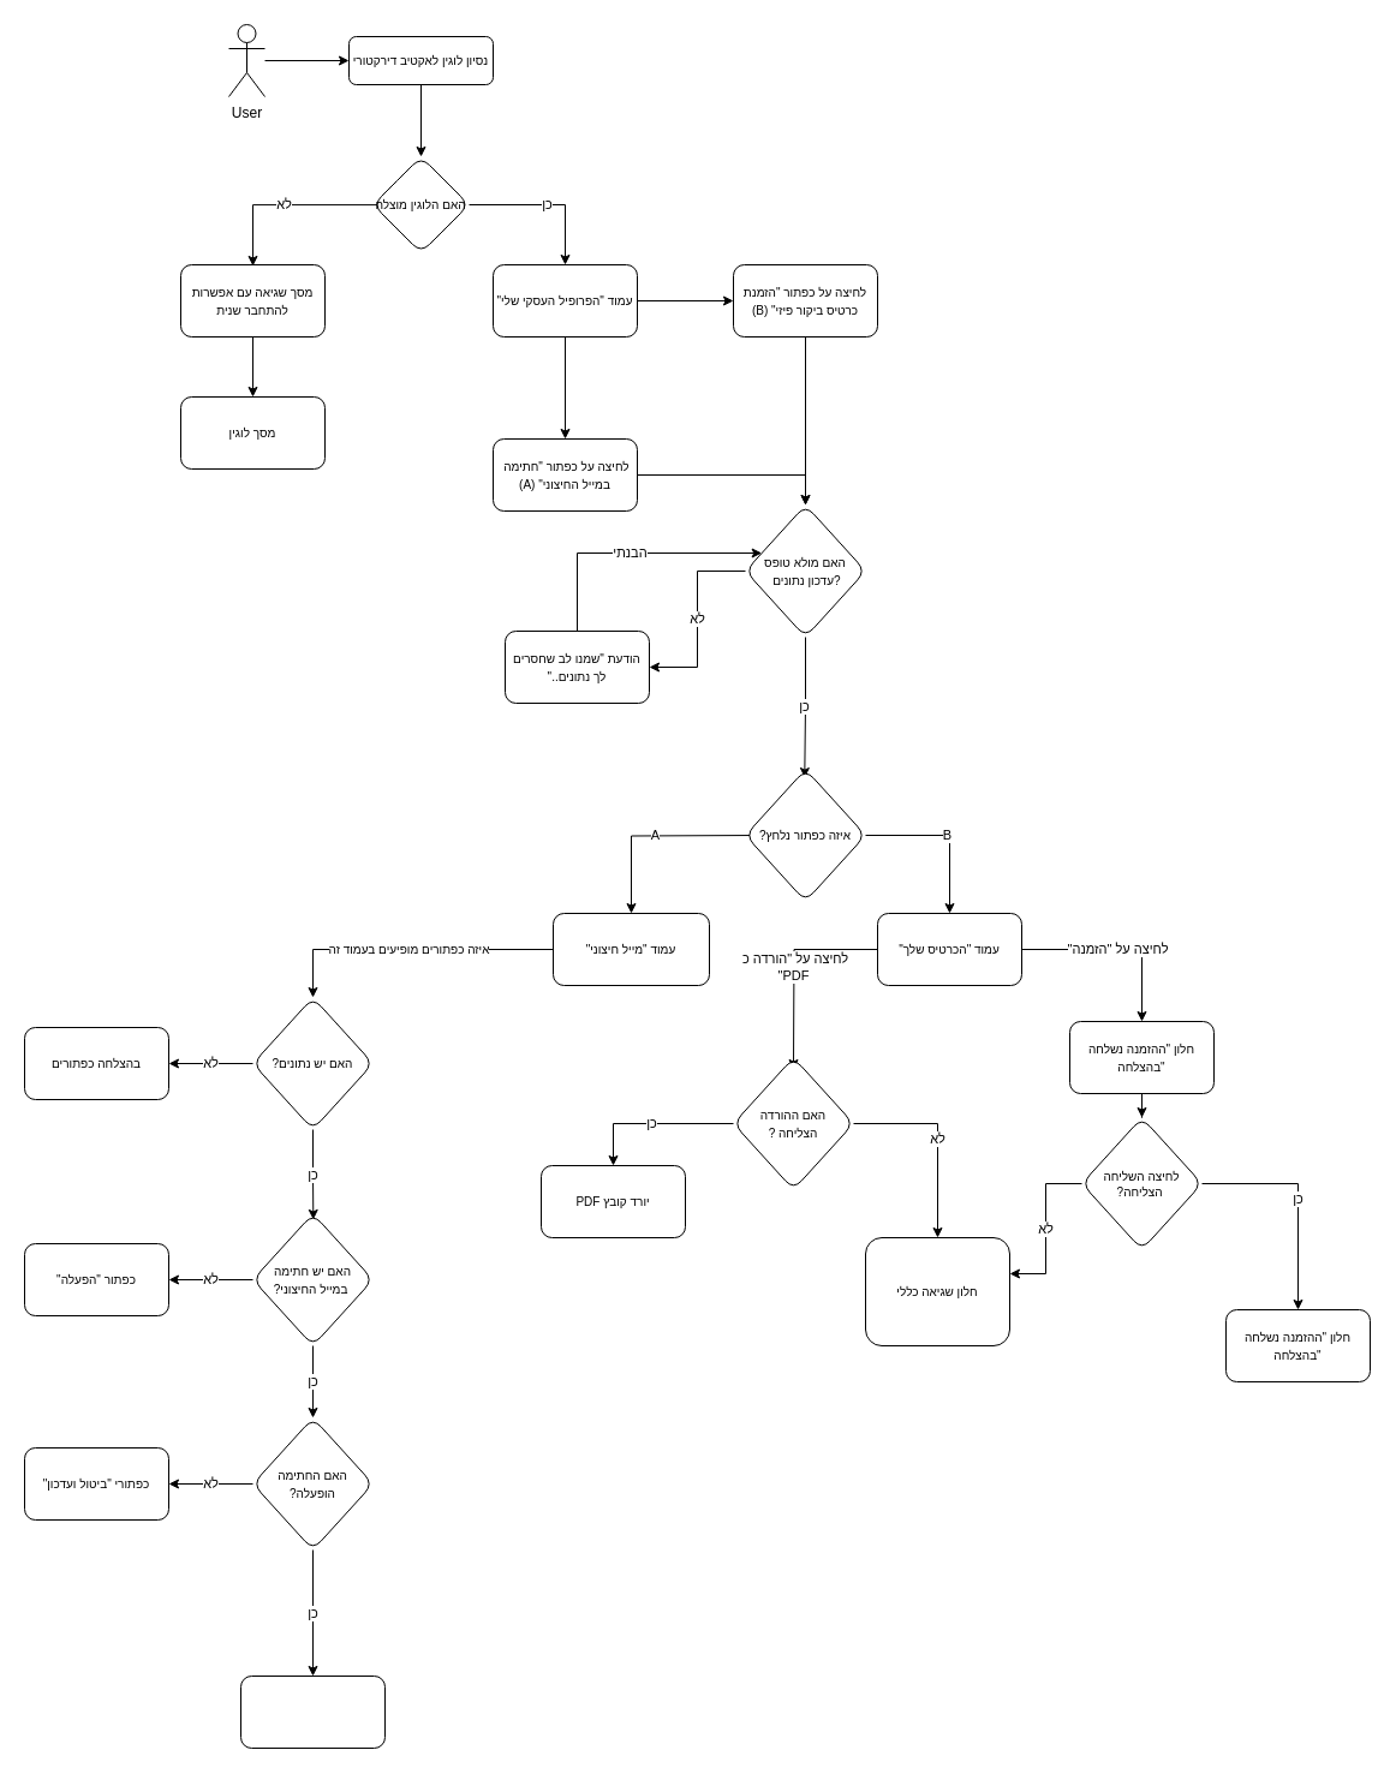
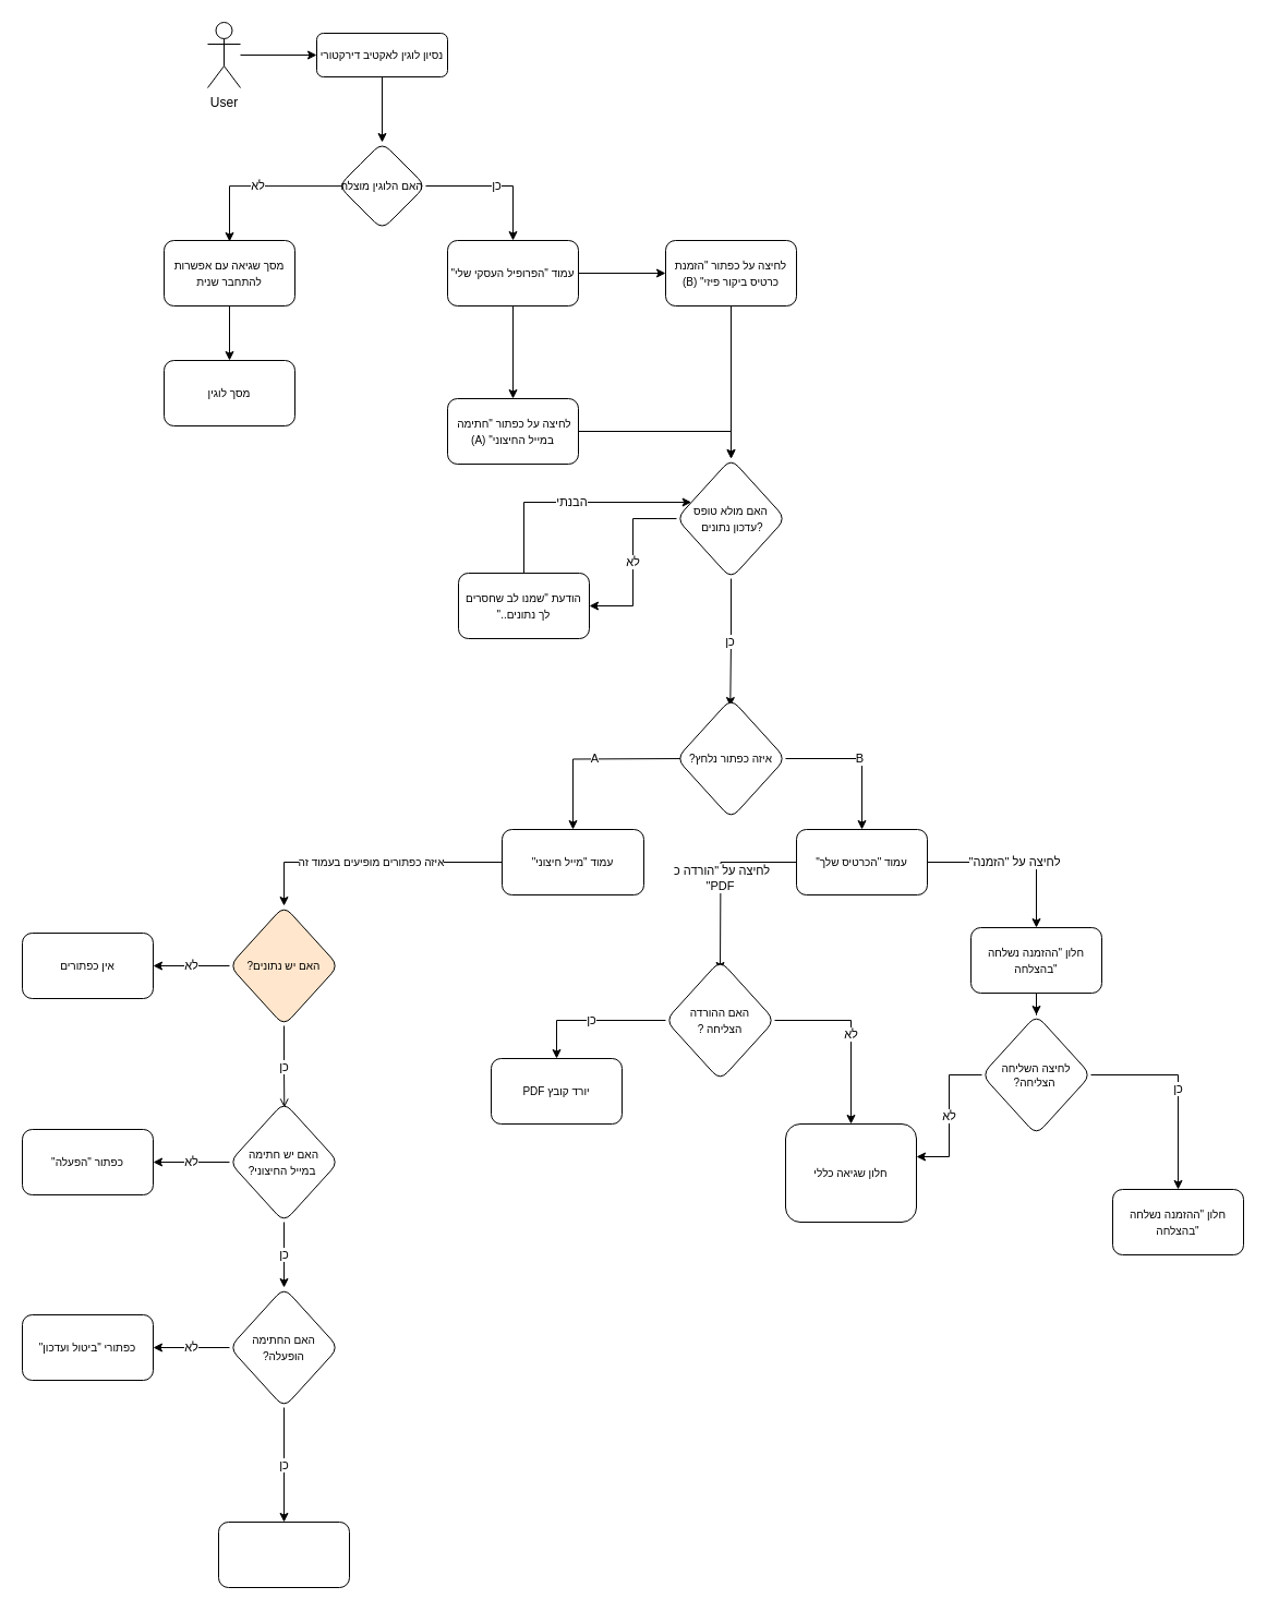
  <mxCell id="0" />
  <mxCell id="1" parent="0" />
  <mxCell id="2" value="" style="edgeStyle=orthogonalEdgeStyle;rounded=0;orthogonalLoop=1;jettySize=auto;html=1;" edge="1" parent="1" source="3" target="8"><mxGeometry relative="1" as="geometry" /></mxCell>
  <mxCell id="3" value="&lt;font style=&quot;font-size: 10px;&quot;&gt;נסיון לוגין לאקטיב דירקטורי&lt;/font&gt;" style="rounded=1;whiteSpace=wrap;html=1;fontSize=12;glass=0;strokeWidth=1;shadow=0;" parent="1" vertex="1"><mxGeometry x="290" y="30" width="120" height="40" as="geometry" /></mxCell>
  <mxCell id="4" style="edgeStyle=orthogonalEdgeStyle;rounded=0;orthogonalLoop=1;jettySize=auto;html=1;" edge="1" parent="1" source="5" target="3"><mxGeometry relative="1" as="geometry" /></mxCell>
  <mxCell id="5" value="User" style="shape=umlActor;verticalLabelPosition=bottom;verticalAlign=top;html=1;outlineConnect=0;" vertex="1" parent="1"><mxGeometry x="190" y="20" width="30" height="60" as="geometry" /></mxCell>
  <mxCell id="6" value="לא" style="edgeStyle=orthogonalEdgeStyle;rounded=0;orthogonalLoop=1;jettySize=auto;html=1;exitX=0.055;exitY=0.489;exitDx=0;exitDy=0;exitPerimeter=0;" edge="1" parent="1"><mxGeometry relative="1" as="geometry"><mxPoint x="314.4" y="170.12" as="sourcePoint" /><mxPoint x="210.029" y="221" as="targetPoint" /><Array as="points"><mxPoint x="210" y="170" /></Array></mxGeometry></mxCell>
  <mxCell id="7" value="כן" style="edgeStyle=orthogonalEdgeStyle;rounded=0;orthogonalLoop=1;jettySize=auto;html=1;" edge="1" parent="1" source="8" target="13"><mxGeometry relative="1" as="geometry" /></mxCell>
  <mxCell id="8" value="&lt;span style=&quot;font-size: 10px;&quot;&gt;האם הלוגין מוצלח&lt;/span&gt;" style="rhombus;whiteSpace=wrap;html=1;rounded=1;glass=0;strokeWidth=1;shadow=0;" vertex="1" parent="1"><mxGeometry x="310" y="130" width="80" height="80" as="geometry" /></mxCell>
  <mxCell id="9" value="" style="edgeStyle=orthogonalEdgeStyle;rounded=0;orthogonalLoop=1;jettySize=auto;html=1;" edge="1" parent="1" source="10" target="14"><mxGeometry relative="1" as="geometry" /></mxCell>
  <mxCell id="10" value="&lt;font style=&quot;font-size: 10px;&quot;&gt;מסך שגיאה עם אפשרות להתחבר שנית&lt;/font&gt;" style="whiteSpace=wrap;html=1;rounded=1;glass=0;strokeWidth=1;shadow=0;" vertex="1" parent="1"><mxGeometry x="150" y="220" width="120" height="60" as="geometry" /></mxCell>
  <mxCell id="11" value="" style="edgeStyle=orthogonalEdgeStyle;rounded=0;orthogonalLoop=1;jettySize=auto;html=1;" edge="1" parent="1" source="13" target="16"><mxGeometry relative="1" as="geometry" /></mxCell>
  <mxCell id="12" value="" style="edgeStyle=orthogonalEdgeStyle;rounded=0;orthogonalLoop=1;jettySize=auto;html=1;" edge="1" parent="1" source="13" target="18"><mxGeometry relative="1" as="geometry" /></mxCell>
  <mxCell id="13" value="&lt;div style=&quot;direction: rtl;&quot;&gt;&lt;span style=&quot;font-size: 10px; background-color: transparent; color: light-dark(rgb(0, 0, 0), rgb(255, 255, 255));&quot;&gt;עמוד &quot;הפרופיל העסקי שלי&quot;&lt;/span&gt;&lt;/div&gt;" style="whiteSpace=wrap;html=1;rounded=1;glass=0;strokeWidth=1;shadow=0;" vertex="1" parent="1"><mxGeometry x="410" y="220" width="120" height="60" as="geometry" /></mxCell>
  <mxCell id="14" value="&lt;font style=&quot;font-size: 10px;&quot;&gt;מסך לוגין&lt;/font&gt;" style="whiteSpace=wrap;html=1;rounded=1;glass=0;strokeWidth=1;shadow=0;" vertex="1" parent="1"><mxGeometry x="150" y="330" width="120" height="60" as="geometry" /></mxCell>
  <mxCell id="15" value="" style="edgeStyle=orthogonalEdgeStyle;rounded=0;orthogonalLoop=1;jettySize=auto;html=1;" edge="1" parent="1" source="16" target="21"><mxGeometry relative="1" as="geometry" /></mxCell>
  <mxCell id="16" value="&lt;div style=&quot;direction: rtl;&quot;&gt;&lt;span style=&quot;font-size: 10px; background-color: transparent; color: light-dark(rgb(0, 0, 0), rgb(255, 255, 255));&quot;&gt;לחיצה על כפתור &quot;הזמנת כרטיס ביקור פיזי&quot; (B)&lt;/span&gt;&lt;/div&gt;" style="whiteSpace=wrap;html=1;rounded=1;glass=0;strokeWidth=1;shadow=0;" vertex="1" parent="1"><mxGeometry x="610" y="220" width="120" height="60" as="geometry" /></mxCell>
  <mxCell id="17" style="edgeStyle=orthogonalEdgeStyle;rounded=0;orthogonalLoop=1;jettySize=auto;html=1;entryX=0.5;entryY=0;entryDx=0;entryDy=0;" edge="1" parent="1" source="18" target="21"><mxGeometry relative="1" as="geometry" /></mxCell>
  <mxCell id="18" value="&lt;div style=&quot;direction: rtl;&quot;&gt;&lt;span style=&quot;font-size: 10px; background-color: transparent; color: light-dark(rgb(0, 0, 0), rgb(255, 255, 255));&quot;&gt;לחיצה על כפתור &quot;חתימה&amp;nbsp; במייל החיצוני&quot; (A)&lt;/span&gt;&lt;/div&gt;" style="whiteSpace=wrap;html=1;rounded=1;glass=0;strokeWidth=1;shadow=0;" vertex="1" parent="1"><mxGeometry x="410" y="365" width="120" height="60" as="geometry" /></mxCell>
  <mxCell id="19" value="לא" style="edgeStyle=orthogonalEdgeStyle;rounded=0;orthogonalLoop=1;jettySize=auto;html=1;" edge="1" parent="1" source="21" target="23"><mxGeometry relative="1" as="geometry" /></mxCell>
  <mxCell id="20" value="כן" style="edgeStyle=orthogonalEdgeStyle;rounded=0;orthogonalLoop=1;jettySize=auto;html=1;entryX=0.493;entryY=0.064;entryDx=0;entryDy=0;entryPerimeter=0;" edge="1" parent="1" source="21" target="28"><mxGeometry relative="1" as="geometry"><mxPoint x="670" y="640" as="targetPoint" /></mxGeometry></mxCell>
  <mxCell id="21" value="&lt;font style=&quot;font-size: 10px;&quot;&gt;האם מולא טופס&lt;br&gt;&amp;nbsp;עדכון נתונים?&lt;/font&gt;" style="rhombus;whiteSpace=wrap;html=1;rounded=1;glass=0;strokeWidth=1;shadow=0;" vertex="1" parent="1"><mxGeometry x="620" y="420" width="100" height="110" as="geometry" /></mxCell>
  <mxCell id="22" value="הבנתי" style="edgeStyle=orthogonalEdgeStyle;rounded=0;orthogonalLoop=1;jettySize=auto;html=1;exitX=0.5;exitY=0;exitDx=0;exitDy=0;" edge="1" parent="1" source="23" target="21"><mxGeometry relative="1" as="geometry"><Array as="points"><mxPoint x="480" y="460" /></Array></mxGeometry></mxCell>
  <mxCell id="23" value="&lt;div style=&quot;direction: rtl;&quot;&gt;&lt;span style=&quot;font-size: 10px; background-color: transparent; color: light-dark(rgb(0, 0, 0), rgb(255, 255, 255));&quot;&gt;הודעת &quot;שמנו לב שחסרים לך נתונים..&quot;&lt;/span&gt;&lt;/div&gt;" style="whiteSpace=wrap;html=1;rounded=1;glass=0;strokeWidth=1;shadow=0;" vertex="1" parent="1"><mxGeometry x="420" y="525" width="120" height="60" as="geometry" /></mxCell>
  <mxCell id="24" value="A" style="edgeStyle=orthogonalEdgeStyle;rounded=0;orthogonalLoop=1;jettySize=auto;html=1;" edge="1" parent="1" target="26"><mxGeometry relative="1" as="geometry"><mxPoint x="630" y="695" as="sourcePoint" /></mxGeometry></mxCell>
  <mxCell id="25" value="&lt;font style=&quot;font-size: 10px;&quot;&gt;איזה כפתורים מופיעים בעמוד זה&lt;/font&gt;" style="edgeStyle=orthogonalEdgeStyle;rounded=0;orthogonalLoop=1;jettySize=auto;html=1;entryX=0.5;entryY=0;entryDx=0;entryDy=0;" edge="1" parent="1" source="26" target="45"><mxGeometry relative="1" as="geometry"><mxPoint x="260" y="840" as="targetPoint" /><Array as="points"><mxPoint x="260" y="790" /></Array></mxGeometry></mxCell>
  <mxCell id="26" value="&lt;div style=&quot;direction: rtl;&quot;&gt;&lt;span style=&quot;background-color: transparent; color: light-dark(rgb(0, 0, 0), rgb(255, 255, 255)); font-size: 10px;&quot;&gt;עמוד &quot;מייל חיצוני&quot;&lt;/span&gt;&lt;/div&gt;" style="whiteSpace=wrap;html=1;rounded=1;glass=0;strokeWidth=1;shadow=0;" vertex="1" parent="1"><mxGeometry x="460" y="760" width="130" height="60" as="geometry" /></mxCell>
  <mxCell id="27" value="B" style="edgeStyle=orthogonalEdgeStyle;rounded=0;orthogonalLoop=1;jettySize=auto;html=1;" edge="1" parent="1" source="28" target="31"><mxGeometry relative="1" as="geometry" /></mxCell>
  <mxCell id="28" value="&lt;span style=&quot;font-size: 10px;&quot;&gt;?איזה כפתור נלחץ&lt;/span&gt;" style="rhombus;whiteSpace=wrap;html=1;rounded=1;glass=0;strokeWidth=1;shadow=0;" vertex="1" parent="1"><mxGeometry x="620" y="640" width="100" height="110" as="geometry" /></mxCell>
  <mxCell id="29" value="&lt;div style=&quot;direction: rtl;&quot;&gt;&lt;span style=&quot;background-color: light-dark(#ffffff, var(--ge-dark-color, #121212)); color: light-dark(rgb(0, 0, 0), rgb(255, 255, 255));&quot;&gt;לחיצה על &quot;הורדה כ&amp;nbsp;&lt;/span&gt;&lt;/div&gt;&lt;div style=&quot;direction: rtl;&quot;&gt;&lt;span style=&quot;background-color: light-dark(#ffffff, var(--ge-dark-color, #121212)); color: light-dark(rgb(0, 0, 0), rgb(255, 255, 255));&quot;&gt;PDF&quot;&lt;/span&gt;&lt;/div&gt;" style="edgeStyle=orthogonalEdgeStyle;rounded=0;orthogonalLoop=1;jettySize=auto;html=1;" edge="1" parent="1" source="31"><mxGeometry relative="1" as="geometry"><mxPoint x="660" y="890" as="targetPoint" /></mxGeometry></mxCell>
  <mxCell id="30" value="&lt;div style=&quot;direction: rtl;&quot;&gt;&lt;span style=&quot;background-color: light-dark(#ffffff, var(--ge-dark-color, #121212)); color: light-dark(rgb(0, 0, 0), rgb(255, 255, 255));&quot;&gt;לחיצה על &quot;הזמנה&quot;&lt;/span&gt;&lt;/div&gt;" style="edgeStyle=orthogonalEdgeStyle;rounded=0;orthogonalLoop=1;jettySize=auto;html=1;" edge="1" parent="1" source="31" target="33"><mxGeometry relative="1" as="geometry" /></mxCell>
  <mxCell id="31" value="&lt;div style=&quot;direction: rtl;&quot;&gt;&lt;span style=&quot;font-size: 10px;&quot;&gt;עמוד &quot;הכרטיס שלך&quot;&lt;/span&gt;&lt;/div&gt;" style="whiteSpace=wrap;html=1;rounded=1;glass=0;strokeWidth=1;shadow=0;" vertex="1" parent="1"><mxGeometry x="730" y="760" width="120" height="60" as="geometry" /></mxCell>
  <mxCell id="32" style="edgeStyle=orthogonalEdgeStyle;rounded=0;orthogonalLoop=1;jettySize=auto;html=1;entryX=0.5;entryY=0;entryDx=0;entryDy=0;" edge="1" parent="1" source="33" target="41"><mxGeometry relative="1" as="geometry" /></mxCell>
  <mxCell id="33" value="&lt;div style=&quot;direction: rtl;&quot;&gt;&lt;span style=&quot;background-color: transparent; color: light-dark(rgb(0, 0, 0), rgb(255, 255, 255));&quot;&gt;&lt;font style=&quot;font-size: 10px;&quot;&gt;חלון &quot;ההזמנה נשלחה &quot;בהצלחה&lt;/font&gt;&lt;/span&gt;&lt;/div&gt;" style="whiteSpace=wrap;html=1;rounded=1;glass=0;strokeWidth=1;shadow=0;" vertex="1" parent="1"><mxGeometry x="890" y="850" width="120" height="60" as="geometry" /></mxCell>
  <mxCell id="34" value="&lt;div style=&quot;direction: rtl;&quot;&gt;&lt;span style=&quot;font-size: 10px; background-color: transparent; color: light-dark(rgb(0, 0, 0), rgb(255, 255, 255));&quot;&gt;יורד קובץ PDF&lt;/span&gt;&lt;/div&gt;" style="whiteSpace=wrap;html=1;rounded=1;glass=0;strokeWidth=1;shadow=0;" vertex="1" parent="1"><mxGeometry x="450" y="970" width="120" height="60" as="geometry" /></mxCell>
  <mxCell id="35" value="כן" style="edgeStyle=orthogonalEdgeStyle;rounded=0;orthogonalLoop=1;jettySize=auto;html=1;exitX=0;exitY=0.5;exitDx=0;exitDy=0;entryX=0.5;entryY=0;entryDx=0;entryDy=0;" edge="1" parent="1" source="37" target="34"><mxGeometry relative="1" as="geometry" /></mxCell>
  <mxCell id="36" value="לא" style="edgeStyle=orthogonalEdgeStyle;rounded=0;orthogonalLoop=1;jettySize=auto;html=1;" edge="1" parent="1" source="37" target="38"><mxGeometry relative="1" as="geometry" /></mxCell>
  <mxCell id="37" value="&lt;span style=&quot;font-size: 10px;&quot;&gt;האם ההורדה&lt;br&gt;? הצליחה&lt;/span&gt;" style="rhombus;whiteSpace=wrap;html=1;rounded=1;glass=0;strokeWidth=1;shadow=0;" vertex="1" parent="1"><mxGeometry x="610" y="880" width="100" height="110" as="geometry" /></mxCell>
  <mxCell id="38" value="&lt;font style=&quot;font-size: 10px;&quot;&gt;חלון שגיאה כללי&lt;/font&gt;" style="whiteSpace=wrap;html=1;rounded=1;glass=0;strokeWidth=1;shadow=0;" vertex="1" parent="1"><mxGeometry x="720" y="1030" width="120" height="90" as="geometry" /></mxCell>
  <mxCell id="39" value="לא" style="edgeStyle=orthogonalEdgeStyle;rounded=0;orthogonalLoop=1;jettySize=auto;html=1;" edge="1" parent="1" source="41" target="38"><mxGeometry relative="1" as="geometry"><Array as="points"><mxPoint x="870" y="985" /><mxPoint x="870" y="1060" /></Array></mxGeometry></mxCell>
  <mxCell id="40" value="כן" style="edgeStyle=orthogonalEdgeStyle;rounded=0;orthogonalLoop=1;jettySize=auto;html=1;" edge="1" parent="1" source="41" target="42"><mxGeometry relative="1" as="geometry" /></mxCell>
  <mxCell id="41" value="&lt;div style=&quot;direction: rtl;&quot;&gt;&lt;span style=&quot;font-size: 10px; background-color: transparent; color: light-dark(rgb(0, 0, 0), rgb(255, 255, 255));&quot;&gt;לחיצה השליחה&lt;/span&gt;&lt;/div&gt;&lt;span style=&quot;font-size: 10px;&quot;&gt;&lt;div style=&quot;direction: rtl;&quot;&gt;&lt;span style=&quot;background-color: transparent; color: light-dark(rgb(0, 0, 0), rgb(255, 255, 255));&quot;&gt;&amp;nbsp;הצליחה?&lt;/span&gt;&lt;/div&gt;&lt;/span&gt;" style="rhombus;whiteSpace=wrap;html=1;rounded=1;glass=0;strokeWidth=1;shadow=0;" vertex="1" parent="1"><mxGeometry x="900" y="930" width="100" height="110" as="geometry" /></mxCell>
  <mxCell id="42" value="&lt;div style=&quot;direction: rtl;&quot;&gt;&lt;span style=&quot;font-size: 10px; background-color: transparent; color: light-dark(rgb(0, 0, 0), rgb(255, 255, 255));&quot;&gt;חלון &quot;ההזמנה נשלחה &quot;בהצלחה&lt;/span&gt;&lt;/div&gt;" style="whiteSpace=wrap;html=1;rounded=1;glass=0;strokeWidth=1;shadow=0;" vertex="1" parent="1"><mxGeometry x="1020" y="1090" width="120" height="60" as="geometry" /></mxCell>
  <mxCell id="43" value="לא" style="edgeStyle=orthogonalEdgeStyle;rounded=0;orthogonalLoop=1;jettySize=auto;html=1;" edge="1" parent="1" source="45" target="46"><mxGeometry relative="1" as="geometry" /></mxCell>
- <mxCell id="44" value="כן" style="edgeStyle=orthogonalEdgeStyle;rounded=0;orthogonalLoop=1;jettySize=auto;html=1;entryX=0.503;entryY=0.045;entryDx=0;entryDy=0;entryPerimeter=0;" edge="1" parent="1" source="45" target="49"><mxGeometry relative="1" as="geometry"><mxPoint x="260" y="1020" as="targetPoint" /></mxGeometry></mxCell>
- <mxCell id="45" value="&lt;div style=&quot;direction: rtl;&quot;&gt;&lt;span style=&quot;font-size: 10px; background-color: transparent; color: light-dark(rgb(0, 0, 0), rgb(255, 255, 255));&quot;&gt;האם יש נתונים?&lt;/span&gt;&lt;/div&gt;" style="rhombus;whiteSpace=wrap;html=1;rounded=1;glass=0;strokeWidth=1;shadow=0;" vertex="1" parent="1"><mxGeometry x="210" y="830" width="100" height="110" as="geometry" /></mxCell>
- <mxCell id="46" value="&lt;font style=&quot;font-size: 10px;&quot;&gt;בהצלחה כפתורים&lt;/font&gt;" style="whiteSpace=wrap;html=1;rounded=1;glass=0;strokeWidth=1;shadow=0;" vertex="1" parent="1"><mxGeometry x="20" y="855" width="120" height="60" as="geometry" /></mxCell>
+ <mxCell id="44" value="כן" style="edgeStyle=orthogonalEdgeStyle;rounded=0;orthogonalLoop=1;jettySize=auto;html=1;entryX=0.503;entryY=0.045;entryDx=0;entryDy=0;entryPerimeter=0;endArrow=open;" edge="1" parent="1" source="45" target="49"><mxGeometry relative="1" as="geometry"><mxPoint x="260" y="1020" as="targetPoint" /></mxGeometry></mxCell>
+ <mxCell id="45" value="&lt;div style=&quot;direction: rtl;&quot;&gt;&lt;span style=&quot;font-size: 10px; background-color: transparent; color: light-dark(rgb(0, 0, 0), rgb(255, 255, 255));&quot;&gt;האם יש נתונים?&lt;/span&gt;&lt;/div&gt;" style="rhombus;whiteSpace=wrap;html=1;rounded=1;glass=0;strokeWidth=1;shadow=0;fillColor=#ffe6cc;" vertex="1" parent="1"><mxGeometry x="210" y="830" width="100" height="110" as="geometry" /></mxCell>
+ <mxCell id="46" value="&lt;font style=&quot;font-size: 10px;&quot;&gt;אין כפתורים&lt;/font&gt;" style="whiteSpace=wrap;html=1;rounded=1;glass=0;strokeWidth=1;shadow=0;" vertex="1" parent="1"><mxGeometry x="20" y="855" width="120" height="60" as="geometry" /></mxCell>
  <mxCell id="47" value="לא" style="edgeStyle=orthogonalEdgeStyle;rounded=0;orthogonalLoop=1;jettySize=auto;html=1;" edge="1" parent="1" source="49" target="50"><mxGeometry relative="1" as="geometry" /></mxCell>
  <mxCell id="48" value="כן" style="edgeStyle=orthogonalEdgeStyle;rounded=0;orthogonalLoop=1;jettySize=auto;html=1;" edge="1" parent="1" source="49" target="53"><mxGeometry relative="1" as="geometry"><mxPoint x="260" y="1180" as="targetPoint" /></mxGeometry></mxCell>
  <mxCell id="49" value="&lt;div style=&quot;direction: rtl;&quot;&gt;&lt;span style=&quot;font-size: 10px; background-color: transparent; color: light-dark(rgb(0, 0, 0), rgb(255, 255, 255));&quot;&gt;האם יש חתימה&lt;br&gt;&amp;nbsp;במייל החיצוני?&lt;/span&gt;&lt;/div&gt;" style="rhombus;whiteSpace=wrap;html=1;rounded=1;glass=0;strokeWidth=1;shadow=0;" vertex="1" parent="1"><mxGeometry x="210" y="1010" width="100" height="110" as="geometry" /></mxCell>
  <mxCell id="50" value="&lt;div style=&quot;direction: rtl;&quot;&gt;&lt;span style=&quot;background-color: transparent; color: light-dark(rgb(0, 0, 0), rgb(255, 255, 255));&quot;&gt;&lt;font style=&quot;font-size: 10px;&quot;&gt;כפתור &quot;הפעלה&quot;&lt;/font&gt;&lt;/span&gt;&lt;/div&gt;" style="whiteSpace=wrap;html=1;rounded=1;glass=0;strokeWidth=1;shadow=0;" vertex="1" parent="1"><mxGeometry x="20" y="1035" width="120" height="60" as="geometry" /></mxCell>
  <mxCell id="51" value="לא" style="edgeStyle=orthogonalEdgeStyle;rounded=0;orthogonalLoop=1;jettySize=auto;html=1;" edge="1" parent="1" source="53" target="54"><mxGeometry relative="1" as="geometry" /></mxCell>
  <mxCell id="52" value="כן" style="edgeStyle=orthogonalEdgeStyle;rounded=0;orthogonalLoop=1;jettySize=auto;html=1;" edge="1" parent="1" source="53" target="55"><mxGeometry relative="1" as="geometry" /></mxCell>
  <mxCell id="53" value="&lt;div style=&quot;direction: rtl;&quot;&gt;&lt;span style=&quot;background-color: transparent; color: light-dark(rgb(0, 0, 0), rgb(255, 255, 255));&quot;&gt;&lt;font style=&quot;font-size: 10px;&quot;&gt;האם החתימה הופעלה?&lt;/font&gt;&lt;/span&gt;&lt;/div&gt;" style="rhombus;whiteSpace=wrap;html=1;rounded=1;glass=0;strokeWidth=1;shadow=0;" vertex="1" parent="1"><mxGeometry x="210" y="1180" width="100" height="110" as="geometry" /></mxCell>
  <mxCell id="54" value="&lt;div style=&quot;direction: rtl;&quot;&gt;&lt;span style=&quot;background-color: transparent; color: light-dark(rgb(0, 0, 0), rgb(255, 255, 255));&quot;&gt;&lt;font style=&quot;font-size: 10px;&quot;&gt;כפתורי &quot;ביטול ועדכון&quot;&lt;/font&gt;&lt;/span&gt;&lt;/div&gt;" style="whiteSpace=wrap;html=1;rounded=1;glass=0;strokeWidth=1;shadow=0;" vertex="1" parent="1"><mxGeometry x="20" y="1205" width="120" height="60" as="geometry" /></mxCell>
  <mxCell id="55" value="" style="whiteSpace=wrap;html=1;rounded=1;glass=0;strokeWidth=1;shadow=0;" vertex="1" parent="1"><mxGeometry x="200" y="1395" width="120" height="60" as="geometry" /></mxCell>
